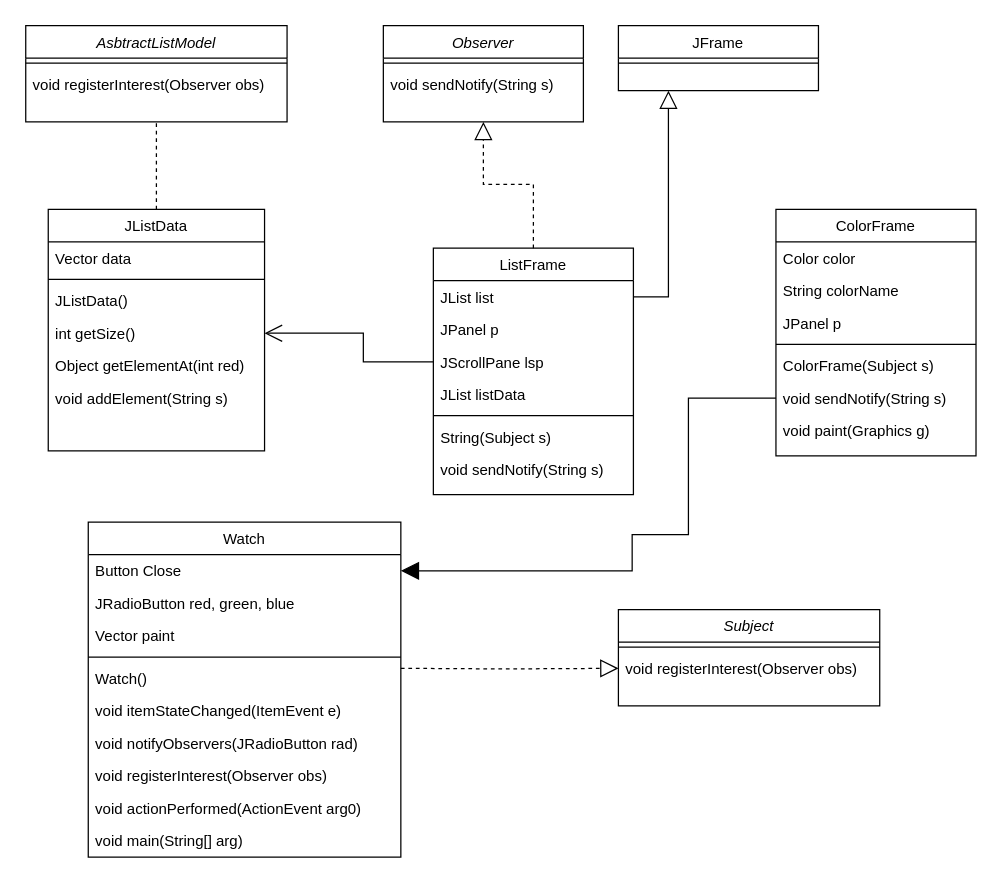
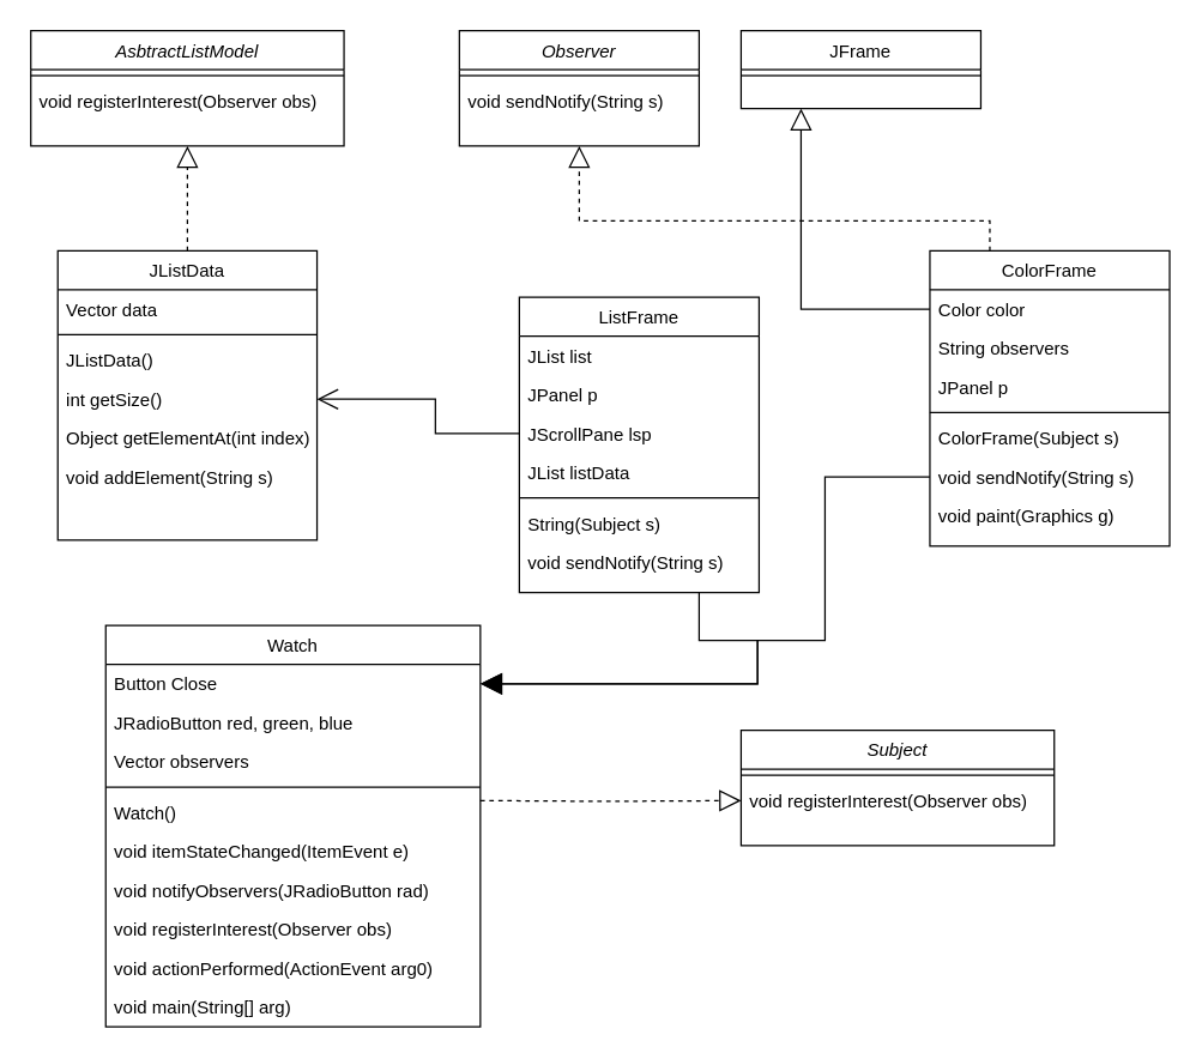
  <mxCell id="0" />
  <mxCell id="1" parent="0" />
  <mxCell id="2" value="Subject" style="swimlane;fontStyle=2;align=center;verticalAlign=top;childLayout=stackLayout;horizontal=1;startSize=26;horizontalStack=0;resizeParent=1;resizeLast=0;collapsible=1;marginBottom=0;rounded=0;shadow=0;strokeWidth=1;" vertex="1" parent="1"><mxGeometry x="494" y="487" width="209" height="77" as="geometry"><mxRectangle x="230" y="140" width="160" height="26" as="alternateBounds" /></mxGeometry></mxCell>
  <mxCell id="3" value="" style="line;html=1;strokeWidth=1;align=left;verticalAlign=middle;spacingTop=-1;spacingLeft=3;spacingRight=3;rotatable=0;labelPosition=right;points=[];portConstraint=eastwest;" vertex="1" parent="2"><mxGeometry y="26" width="209" height="8" as="geometry" /></mxCell>
  <mxCell id="4" value="void registerInterest(Observer obs)" style="text;align=left;verticalAlign=top;spacingLeft=4;spacingRight=4;overflow=hidden;rotatable=0;points=[[0,0.5],[1,0.5]];portConstraint=eastwest;" vertex="1" parent="2"><mxGeometry y="34" width="209" height="26" as="geometry" /></mxCell>
  <mxCell id="5" value="Observer" style="swimlane;fontStyle=2;align=center;verticalAlign=top;childLayout=stackLayout;horizontal=1;startSize=26;horizontalStack=0;resizeParent=1;resizeLast=0;collapsible=1;marginBottom=0;rounded=0;shadow=0;strokeWidth=1;" vertex="1" parent="1"><mxGeometry x="306" y="20" width="160" height="77" as="geometry"><mxRectangle x="230" y="140" width="160" height="26" as="alternateBounds" /></mxGeometry></mxCell>
  <mxCell id="6" value="" style="line;html=1;strokeWidth=1;align=left;verticalAlign=middle;spacingTop=-1;spacingLeft=3;spacingRight=3;rotatable=0;labelPosition=right;points=[];portConstraint=eastwest;" vertex="1" parent="5"><mxGeometry y="26" width="160" height="8" as="geometry" /></mxCell>
  <mxCell id="7" value="void sendNotify(String s)" style="text;align=left;verticalAlign=top;spacingLeft=4;spacingRight=4;overflow=hidden;rotatable=0;points=[[0,0.5],[1,0.5]];portConstraint=eastwest;" vertex="1" parent="5"><mxGeometry y="34" width="160" height="26" as="geometry" /></mxCell>
  <mxCell id="8" value="JFrame" style="swimlane;fontStyle=0;align=center;verticalAlign=top;childLayout=stackLayout;horizontal=1;startSize=26;horizontalStack=0;resizeParent=1;resizeLast=0;collapsible=1;marginBottom=0;rounded=0;shadow=0;strokeWidth=1;" vertex="1" parent="1"><mxGeometry x="494" y="20" width="160" height="52" as="geometry"><mxRectangle x="550" y="140" width="160" height="26" as="alternateBounds" /></mxGeometry></mxCell>
  <mxCell id="9" value="" style="line;html=1;strokeWidth=1;align=left;verticalAlign=middle;spacingTop=-1;spacingLeft=3;spacingRight=3;rotatable=0;labelPosition=right;points=[];portConstraint=eastwest;" vertex="1" parent="8"><mxGeometry y="26" width="160" height="8" as="geometry" /></mxCell>
+ <mxCell id="10" style="edgeStyle=orthogonalEdgeStyle;rounded=0;orthogonalLoop=1;jettySize=auto;html=1;exitX=0.75;exitY=1;exitDx=0;exitDy=0;entryX=1;entryY=0.5;entryDx=0;entryDy=0;strokeWidth=1;endArrow=block;endFill=1;endSize=12;" edge="1" parent="1" source="11" target="45"><mxGeometry relative="1" as="geometry"><Array as="points"><mxPoint x="466" y="427" /><mxPoint x="505" y="427" /><mxPoint x="505" y="456" /></Array></mxGeometry></mxCell>
  <mxCell id="11" value="ListFrame" style="swimlane;fontStyle=0;align=center;verticalAlign=top;childLayout=stackLayout;horizontal=1;startSize=26;horizontalStack=0;resizeParent=1;resizeLast=0;collapsible=1;marginBottom=0;rounded=0;shadow=0;strokeWidth=1;" vertex="1" parent="1"><mxGeometry x="346" y="198" width="160" height="197" as="geometry"><mxRectangle x="550" y="140" width="160" height="26" as="alternateBounds" /></mxGeometry></mxCell>
  <mxCell id="12" value="JList list" style="text;align=left;verticalAlign=top;spacingLeft=4;spacingRight=4;overflow=hidden;rotatable=0;points=[[0,0.5],[1,0.5]];portConstraint=eastwest;" vertex="1" parent="11"><mxGeometry y="26" width="160" height="26" as="geometry" /></mxCell>
  <mxCell id="13" value="JPanel p" style="text;align=left;verticalAlign=top;spacingLeft=4;spacingRight=4;overflow=hidden;rotatable=0;points=[[0,0.5],[1,0.5]];portConstraint=eastwest;rounded=0;shadow=0;html=0;" vertex="1" parent="11"><mxGeometry y="52" width="160" height="26" as="geometry" /></mxCell>
  <mxCell id="14" value="JScrollPane lsp" style="text;align=left;verticalAlign=top;spacingLeft=4;spacingRight=4;overflow=hidden;rotatable=0;points=[[0,0.5],[1,0.5]];portConstraint=eastwest;rounded=0;shadow=0;html=0;" vertex="1" parent="11"><mxGeometry y="78" width="160" height="26" as="geometry" /></mxCell>
  <mxCell id="15" value="JList listData" style="text;align=left;verticalAlign=top;spacingLeft=4;spacingRight=4;overflow=hidden;rotatable=0;points=[[0,0.5],[1,0.5]];portConstraint=eastwest;rounded=0;shadow=0;html=0;" vertex="1" parent="11"><mxGeometry y="104" width="160" height="26" as="geometry" /></mxCell>
  <mxCell id="16" value="" style="line;html=1;strokeWidth=1;align=left;verticalAlign=middle;spacingTop=-1;spacingLeft=3;spacingRight=3;rotatable=0;labelPosition=right;points=[];portConstraint=eastwest;" vertex="1" parent="11"><mxGeometry y="130" width="160" height="8" as="geometry" /></mxCell>
  <mxCell id="17" value="String(Subject s)" style="text;align=left;verticalAlign=top;spacingLeft=4;spacingRight=4;overflow=hidden;rotatable=0;points=[[0,0.5],[1,0.5]];portConstraint=eastwest;" vertex="1" parent="11"><mxGeometry y="138" width="160" height="26" as="geometry" /></mxCell>
  <mxCell id="18" value="void sendNotify(String s)" style="text;align=left;verticalAlign=top;spacingLeft=4;spacingRight=4;overflow=hidden;rotatable=0;points=[[0,0.5],[1,0.5]];portConstraint=eastwest;" vertex="1" parent="11"><mxGeometry y="164" width="160" height="26" as="geometry" /></mxCell>
- <mxCell id="19" style="edgeStyle=orthogonalEdgeStyle;rounded=0;orthogonalLoop=1;jettySize=auto;html=1;exitX=1;exitY=0.5;exitDx=0;exitDy=0;entryX=0.25;entryY=1;entryDx=0;entryDy=0;endSize=12;endArrow=block;endFill=0;" edge="1" parent="1" source="12" target="8"><mxGeometry relative="1" as="geometry" /></mxCell>
- <mxCell id="20" style="edgeStyle=orthogonalEdgeStyle;rounded=0;orthogonalLoop=1;jettySize=auto;html=1;exitX=0.5;exitY=0;exitDx=0;exitDy=0;entryX=0.5;entryY=1;entryDx=0;entryDy=0;endArrow=block;endFill=0;strokeWidth=1;endSize=12;dashed=1;" edge="1" parent="1" source="11" target="5"><mxGeometry relative="1" as="geometry"><Array as="points"><mxPoint x="426" y="147" /><mxPoint x="386" y="147" /></Array></mxGeometry></mxCell>
  <mxCell id="21" value="AsbtractListModel" style="swimlane;fontStyle=2;align=center;verticalAlign=top;childLayout=stackLayout;horizontal=1;startSize=26;horizontalStack=0;resizeParent=1;resizeLast=0;collapsible=1;marginBottom=0;rounded=0;shadow=0;strokeWidth=1;" vertex="1" parent="1"><mxGeometry x="20" y="20" width="209" height="77" as="geometry"><mxRectangle x="230" y="140" width="160" height="26" as="alternateBounds" /></mxGeometry></mxCell>
  <mxCell id="22" value="" style="line;html=1;strokeWidth=1;align=left;verticalAlign=middle;spacingTop=-1;spacingLeft=3;spacingRight=3;rotatable=0;labelPosition=right;points=[];portConstraint=eastwest;" vertex="1" parent="21"><mxGeometry y="26" width="209" height="8" as="geometry" /></mxCell>
  <mxCell id="23" value="void registerInterest(Observer obs)" style="text;align=left;verticalAlign=top;spacingLeft=4;spacingRight=4;overflow=hidden;rotatable=0;points=[[0,0.5],[1,0.5]];portConstraint=eastwest;" vertex="1" parent="21"><mxGeometry y="34" width="209" height="26" as="geometry" /></mxCell>
- <mxCell id="24" style="edgeStyle=orthogonalEdgeStyle;rounded=0;orthogonalLoop=1;jettySize=auto;html=1;exitX=0.5;exitY=0;exitDx=0;exitDy=0;entryX=0.5;entryY=1;entryDx=0;entryDy=0;strokeWidth=1;endArrow=none;endFill=0;endSize=12;dashed=1;" edge="1" parent="1" source="25" target="21"><mxGeometry relative="1" as="geometry" /></mxCell>
+ <mxCell id="24" style="edgeStyle=orthogonalEdgeStyle;rounded=0;orthogonalLoop=1;jettySize=auto;html=1;exitX=0.5;exitY=0;exitDx=0;exitDy=0;entryX=0.5;entryY=1;entryDx=0;entryDy=0;strokeWidth=1;endArrow=block;endFill=0;endSize=12;dashed=1;" edge="1" parent="1" source="25" target="21"><mxGeometry relative="1" as="geometry" /></mxCell>
  <mxCell id="25" value="JListData" style="swimlane;fontStyle=0;align=center;verticalAlign=top;childLayout=stackLayout;horizontal=1;startSize=26;horizontalStack=0;resizeParent=1;resizeLast=0;collapsible=1;marginBottom=0;rounded=0;shadow=0;strokeWidth=1;" vertex="1" parent="1"><mxGeometry x="38" y="167" width="173" height="193" as="geometry"><mxRectangle x="550" y="140" width="160" height="26" as="alternateBounds" /></mxGeometry></mxCell>
  <mxCell id="26" value="Vector data" style="text;align=left;verticalAlign=top;spacingLeft=4;spacingRight=4;overflow=hidden;rotatable=0;points=[[0,0.5],[1,0.5]];portConstraint=eastwest;" vertex="1" parent="25"><mxGeometry y="26" width="173" height="26" as="geometry" /></mxCell>
  <mxCell id="27" value="" style="line;html=1;strokeWidth=1;align=left;verticalAlign=middle;spacingTop=-1;spacingLeft=3;spacingRight=3;rotatable=0;labelPosition=right;points=[];portConstraint=eastwest;" vertex="1" parent="25"><mxGeometry y="52" width="173" height="8" as="geometry" /></mxCell>
  <mxCell id="28" value="JListData()" style="text;align=left;verticalAlign=top;spacingLeft=4;spacingRight=4;overflow=hidden;rotatable=0;points=[[0,0.5],[1,0.5]];portConstraint=eastwest;" vertex="1" parent="25"><mxGeometry y="60" width="173" height="26" as="geometry" /></mxCell>
  <mxCell id="29" value="int getSize()" style="text;align=left;verticalAlign=top;spacingLeft=4;spacingRight=4;overflow=hidden;rotatable=0;points=[[0,0.5],[1,0.5]];portConstraint=eastwest;" vertex="1" parent="25"><mxGeometry y="86" width="173" height="26" as="geometry" /></mxCell>
- <mxCell id="30" value="Object getElementAt(int red)" style="text;align=left;verticalAlign=top;spacingLeft=4;spacingRight=4;overflow=hidden;rotatable=0;points=[[0,0.5],[1,0.5]];portConstraint=eastwest;" vertex="1" parent="25"><mxGeometry y="112" width="173" height="26" as="geometry" /></mxCell>
+ <mxCell id="30" value="Object getElementAt(int index)" style="text;align=left;verticalAlign=top;spacingLeft=4;spacingRight=4;overflow=hidden;rotatable=0;points=[[0,0.5],[1,0.5]];portConstraint=eastwest;" vertex="1" parent="25"><mxGeometry y="112" width="173" height="26" as="geometry" /></mxCell>
  <mxCell id="31" value="void addElement(String s)" style="text;align=left;verticalAlign=top;spacingLeft=4;spacingRight=4;overflow=hidden;rotatable=0;points=[[0,0.5],[1,0.5]];portConstraint=eastwest;" vertex="1" parent="25"><mxGeometry y="138" width="173" height="26" as="geometry" /></mxCell>
+ <mxCell id="32" style="edgeStyle=orthogonalEdgeStyle;rounded=0;orthogonalLoop=1;jettySize=auto;html=1;exitX=0.25;exitY=0;exitDx=0;exitDy=0;entryX=0.5;entryY=1;entryDx=0;entryDy=0;strokeWidth=1;endArrow=block;endFill=0;endSize=12;dashed=1;" edge="1" parent="1" source="33" target="5"><mxGeometry relative="1" as="geometry"><Array as="points"><mxPoint x="660" y="147" /><mxPoint x="386" y="147" /></Array></mxGeometry></mxCell>
  <mxCell id="33" value="ColorFrame" style="swimlane;fontStyle=0;align=center;verticalAlign=top;childLayout=stackLayout;horizontal=1;startSize=26;horizontalStack=0;resizeParent=1;resizeLast=0;collapsible=1;marginBottom=0;rounded=0;shadow=0;strokeWidth=1;" vertex="1" parent="1"><mxGeometry x="620" y="167" width="160" height="197" as="geometry"><mxRectangle x="550" y="140" width="160" height="26" as="alternateBounds" /></mxGeometry></mxCell>
  <mxCell id="34" value="Color color" style="text;align=left;verticalAlign=top;spacingLeft=4;spacingRight=4;overflow=hidden;rotatable=0;points=[[0,0.5],[1,0.5]];portConstraint=eastwest;" vertex="1" parent="33"><mxGeometry y="26" width="160" height="26" as="geometry" /></mxCell>
- <mxCell id="35" value="String colorName" style="text;align=left;verticalAlign=top;spacingLeft=4;spacingRight=4;overflow=hidden;rotatable=0;points=[[0,0.5],[1,0.5]];portConstraint=eastwest;rounded=0;shadow=0;html=0;" vertex="1" parent="33"><mxGeometry y="52" width="160" height="26" as="geometry" /></mxCell>
+ <mxCell id="35" value="String observers" style="text;align=left;verticalAlign=top;spacingLeft=4;spacingRight=4;overflow=hidden;rotatable=0;points=[[0,0.5],[1,0.5]];portConstraint=eastwest;rounded=0;shadow=0;html=0;" vertex="1" parent="33"><mxGeometry y="52" width="160" height="26" as="geometry" /></mxCell>
  <mxCell id="36" value="JPanel p" style="text;align=left;verticalAlign=top;spacingLeft=4;spacingRight=4;overflow=hidden;rotatable=0;points=[[0,0.5],[1,0.5]];portConstraint=eastwest;rounded=0;shadow=0;html=0;" vertex="1" parent="33"><mxGeometry y="78" width="160" height="26" as="geometry" /></mxCell>
  <mxCell id="37" value="" style="line;html=1;strokeWidth=1;align=left;verticalAlign=middle;spacingTop=-1;spacingLeft=3;spacingRight=3;rotatable=0;labelPosition=right;points=[];portConstraint=eastwest;" vertex="1" parent="33"><mxGeometry y="104" width="160" height="8" as="geometry" /></mxCell>
  <mxCell id="38" value="ColorFrame(Subject s)" style="text;align=left;verticalAlign=top;spacingLeft=4;spacingRight=4;overflow=hidden;rotatable=0;points=[[0,0.5],[1,0.5]];portConstraint=eastwest;" vertex="1" parent="33"><mxGeometry y="112" width="160" height="26" as="geometry" /></mxCell>
  <mxCell id="39" value="void sendNotify(String s)" style="text;align=left;verticalAlign=top;spacingLeft=4;spacingRight=4;overflow=hidden;rotatable=0;points=[[0,0.5],[1,0.5]];portConstraint=eastwest;" vertex="1" parent="33"><mxGeometry y="138" width="160" height="26" as="geometry" /></mxCell>
  <mxCell id="40" value="void paint(Graphics g)" style="text;align=left;verticalAlign=top;spacingLeft=4;spacingRight=4;overflow=hidden;rotatable=0;points=[[0,0.5],[1,0.5]];portConstraint=eastwest;" vertex="1" parent="33"><mxGeometry y="164" width="160" height="26" as="geometry" /></mxCell>
+ <mxCell id="41" style="edgeStyle=orthogonalEdgeStyle;rounded=0;orthogonalLoop=1;jettySize=auto;html=1;exitX=0;exitY=0.5;exitDx=0;exitDy=0;entryX=0.25;entryY=1;entryDx=0;entryDy=0;strokeWidth=1;endArrow=block;endFill=0;endSize=12;" edge="1" parent="1" source="34" target="8"><mxGeometry relative="1" as="geometry" /></mxCell>
  <mxCell id="42" style="edgeStyle=orthogonalEdgeStyle;rounded=0;orthogonalLoop=1;jettySize=auto;html=1;exitX=0;exitY=0.5;exitDx=0;exitDy=0;entryX=1;entryY=0.5;entryDx=0;entryDy=0;strokeWidth=1;endArrow=block;endFill=1;endSize=12;" edge="1" parent="1" source="39" target="45"><mxGeometry relative="1" as="geometry"><Array as="points"><mxPoint x="550" y="318" /><mxPoint x="550" y="427" /><mxPoint x="505" y="427" /><mxPoint x="505" y="456" /></Array></mxGeometry></mxCell>
  <mxCell id="43" style="edgeStyle=orthogonalEdgeStyle;rounded=0;orthogonalLoop=1;jettySize=auto;html=1;exitX=0;exitY=0.5;exitDx=0;exitDy=0;strokeWidth=1;endArrow=open;endFill=1;endSize=12;entryX=1;entryY=0.5;entryDx=0;entryDy=0;" edge="1" parent="1" source="14" target="29"><mxGeometry relative="1" as="geometry"><mxPoint x="260" y="289" as="targetPoint" /><Array as="points"><mxPoint x="290" y="289" /><mxPoint x="290" y="266" /></Array></mxGeometry></mxCell>
  <mxCell id="44" value="Watch" style="swimlane;fontStyle=0;align=center;verticalAlign=top;childLayout=stackLayout;horizontal=1;startSize=26;horizontalStack=0;resizeParent=1;resizeLast=0;collapsible=1;marginBottom=0;rounded=0;shadow=0;strokeWidth=1;" vertex="1" parent="1"><mxGeometry x="70" y="417" width="250" height="268" as="geometry"><mxRectangle x="550" y="140" width="160" height="26" as="alternateBounds" /></mxGeometry></mxCell>
  <mxCell id="45" value="Button Close" style="text;align=left;verticalAlign=top;spacingLeft=4;spacingRight=4;overflow=hidden;rotatable=0;points=[[0,0.5],[1,0.5]];portConstraint=eastwest;" vertex="1" parent="44"><mxGeometry y="26" width="250" height="26" as="geometry" /></mxCell>
  <mxCell id="46" value="JRadioButton red, green, blue" style="text;align=left;verticalAlign=top;spacingLeft=4;spacingRight=4;overflow=hidden;rotatable=0;points=[[0,0.5],[1,0.5]];portConstraint=eastwest;rounded=0;shadow=0;html=0;" vertex="1" parent="44"><mxGeometry y="52" width="250" height="26" as="geometry" /></mxCell>
- <mxCell id="47" value="Vector paint" style="text;align=left;verticalAlign=top;spacingLeft=4;spacingRight=4;overflow=hidden;rotatable=0;points=[[0,0.5],[1,0.5]];portConstraint=eastwest;rounded=0;shadow=0;html=0;" vertex="1" parent="44"><mxGeometry y="78" width="250" height="26" as="geometry" /></mxCell>
+ <mxCell id="47" value="Vector observers" style="text;align=left;verticalAlign=top;spacingLeft=4;spacingRight=4;overflow=hidden;rotatable=0;points=[[0,0.5],[1,0.5]];portConstraint=eastwest;rounded=0;shadow=0;html=0;" vertex="1" parent="44"><mxGeometry y="78" width="250" height="26" as="geometry" /></mxCell>
  <mxCell id="48" value="" style="line;html=1;strokeWidth=1;align=left;verticalAlign=middle;spacingTop=-1;spacingLeft=3;spacingRight=3;rotatable=0;labelPosition=right;points=[];portConstraint=eastwest;" vertex="1" parent="44"><mxGeometry y="104" width="250" height="8" as="geometry" /></mxCell>
  <mxCell id="49" value=" Watch()" style="text;align=left;verticalAlign=top;spacingLeft=4;spacingRight=4;overflow=hidden;rotatable=0;points=[[0,0.5],[1,0.5]];portConstraint=eastwest;" vertex="1" parent="44"><mxGeometry y="112" width="250" height="26" as="geometry" /></mxCell>
  <mxCell id="50" value="void itemStateChanged(ItemEvent e)" style="text;align=left;verticalAlign=top;spacingLeft=4;spacingRight=4;overflow=hidden;rotatable=0;points=[[0,0.5],[1,0.5]];portConstraint=eastwest;" vertex="1" parent="44"><mxGeometry y="138" width="250" height="26" as="geometry" /></mxCell>
  <mxCell id="51" value="void notifyObservers(JRadioButton rad)" style="text;align=left;verticalAlign=top;spacingLeft=4;spacingRight=4;overflow=hidden;rotatable=0;points=[[0,0.5],[1,0.5]];portConstraint=eastwest;" vertex="1" parent="44"><mxGeometry y="164" width="250" height="26" as="geometry" /></mxCell>
  <mxCell id="52" value="void registerInterest(Observer obs)" style="text;align=left;verticalAlign=top;spacingLeft=4;spacingRight=4;overflow=hidden;rotatable=0;points=[[0,0.5],[1,0.5]];portConstraint=eastwest;" vertex="1" parent="44"><mxGeometry y="190" width="250" height="26" as="geometry" /></mxCell>
  <mxCell id="53" value="void actionPerformed(ActionEvent arg0)" style="text;align=left;verticalAlign=top;spacingLeft=4;spacingRight=4;overflow=hidden;rotatable=0;points=[[0,0.5],[1,0.5]];portConstraint=eastwest;" vertex="1" parent="44"><mxGeometry y="216" width="250" height="26" as="geometry" /></mxCell>
  <mxCell id="54" value="void main(String[] arg)" style="text;align=left;verticalAlign=top;spacingLeft=4;spacingRight=4;overflow=hidden;rotatable=0;points=[[0,0.5],[1,0.5]];portConstraint=eastwest;" vertex="1" parent="44"><mxGeometry y="242" width="250" height="26" as="geometry" /></mxCell>
  <mxCell id="55" style="edgeStyle=orthogonalEdgeStyle;rounded=0;orthogonalLoop=1;jettySize=auto;html=1;exitX=1;exitY=0.5;exitDx=0;exitDy=0;entryX=0;entryY=0.5;entryDx=0;entryDy=0;dashed=1;strokeWidth=1;endArrow=block;endFill=0;endSize=12;" edge="1" parent="1" target="4"><mxGeometry relative="1" as="geometry"><mxPoint x="320" y="534" as="sourcePoint" /></mxGeometry></mxCell>
